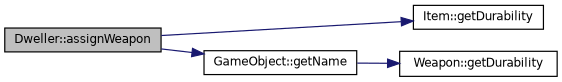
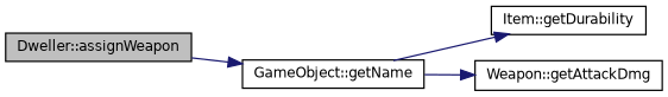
  digraph {
    rankdir=LR
    node [color=black fontname=Helvetica fontsize=10 shape=record]
    edge [color=midnightblue fontname=Helvetica fontsize=10 labelfontname=Helvetica labelfontsize=10 style=solid]
    n1 [fillcolor=grey75 fontcolor=black height=0.2 label="Dweller::assignWeapon" style=filled width=0.4]
    n2 [height=0.2 label="Item::getDurability" width=0.4]
    n3 [height=0.2 label="GameObject::getName" width=0.4]
-   n4 [height=0.2 label="Weapon::getDurability" width=0.4]
-   n1 -> n2
+   n4 [height=0.2 label="Weapon::getAttackDmg" width=0.4]
+   n3 -> n2
    n1 -> n3
    n3 -> n4
  }
